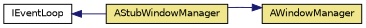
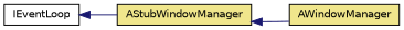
  digraph {
    fontname="DejaVu Sans"
    rankdir=LR
    node [color=black fillcolor=khaki fontname="DejaVu Sans" fontsize=10 shape=record style=filled]
    edge [color=midnightblue dir=back fontname="DejaVu Sans" fontsize=10 labelfontname=Helvetica labelfontsize=10 style=solid]
    n1 [fontcolor=black height=0.2 label=AStubWindowManager width=0.4]
    n2 [height=0.2 label=AWindowManager width=0.4]
    n3 [fillcolor=white height=0.2 label=IEventLoop width=0.4]
-   n2 -> n1
+   n1 -> n2
    n3 -> n1
  }
